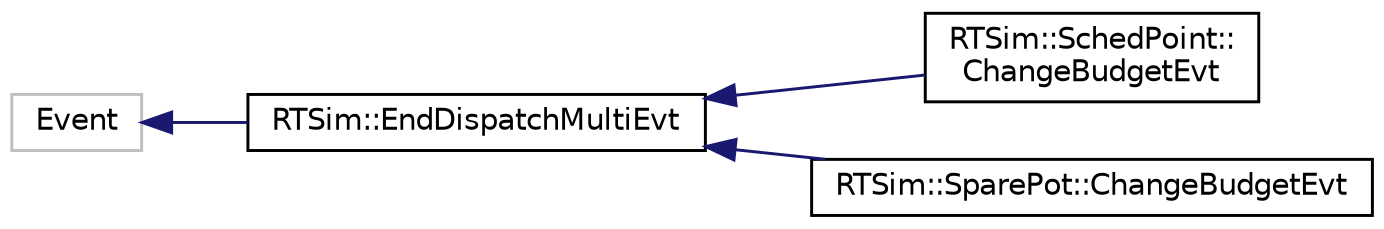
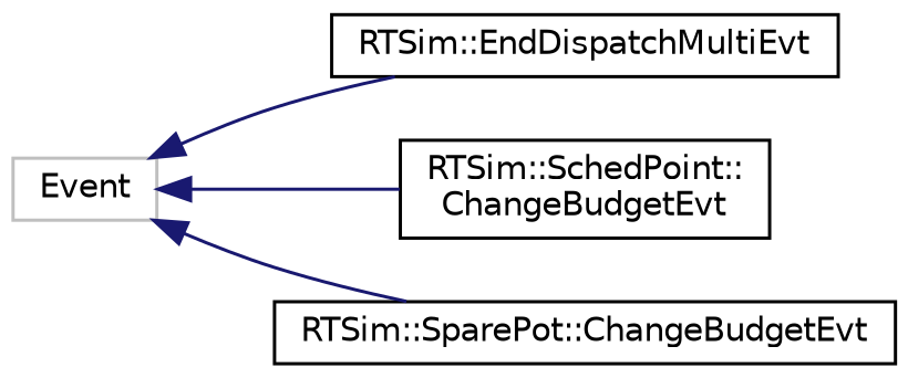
  digraph {
    rankdir=LR
    node [color=black fillcolor=white fontname=Helvetica fontsize=10 shape=record style=filled]
    edge [color=midnightblue dir=back fontname=Helvetica fontsize=10 labelfontname=Helvetica labelfontsize=10 style=solid]
    n1 [color=grey75 height=0.2 label=Event width=0.4]
    n2 [height=0.2 label="RTSim::EndDispatchMultiEvt" width=0.4]
    n3 [height=0.2 label="RTSim::SchedPoint::\lChangeBudgetEvt" width=0.4]
    n4 [height=0.2 label="RTSim::SparePot::ChangeBudgetEvt" width=0.4]
    n1 -> n2
-   n2 -> n3
-   n2 -> n4
+   n1 -> n3
+   n1 -> n4
  }
